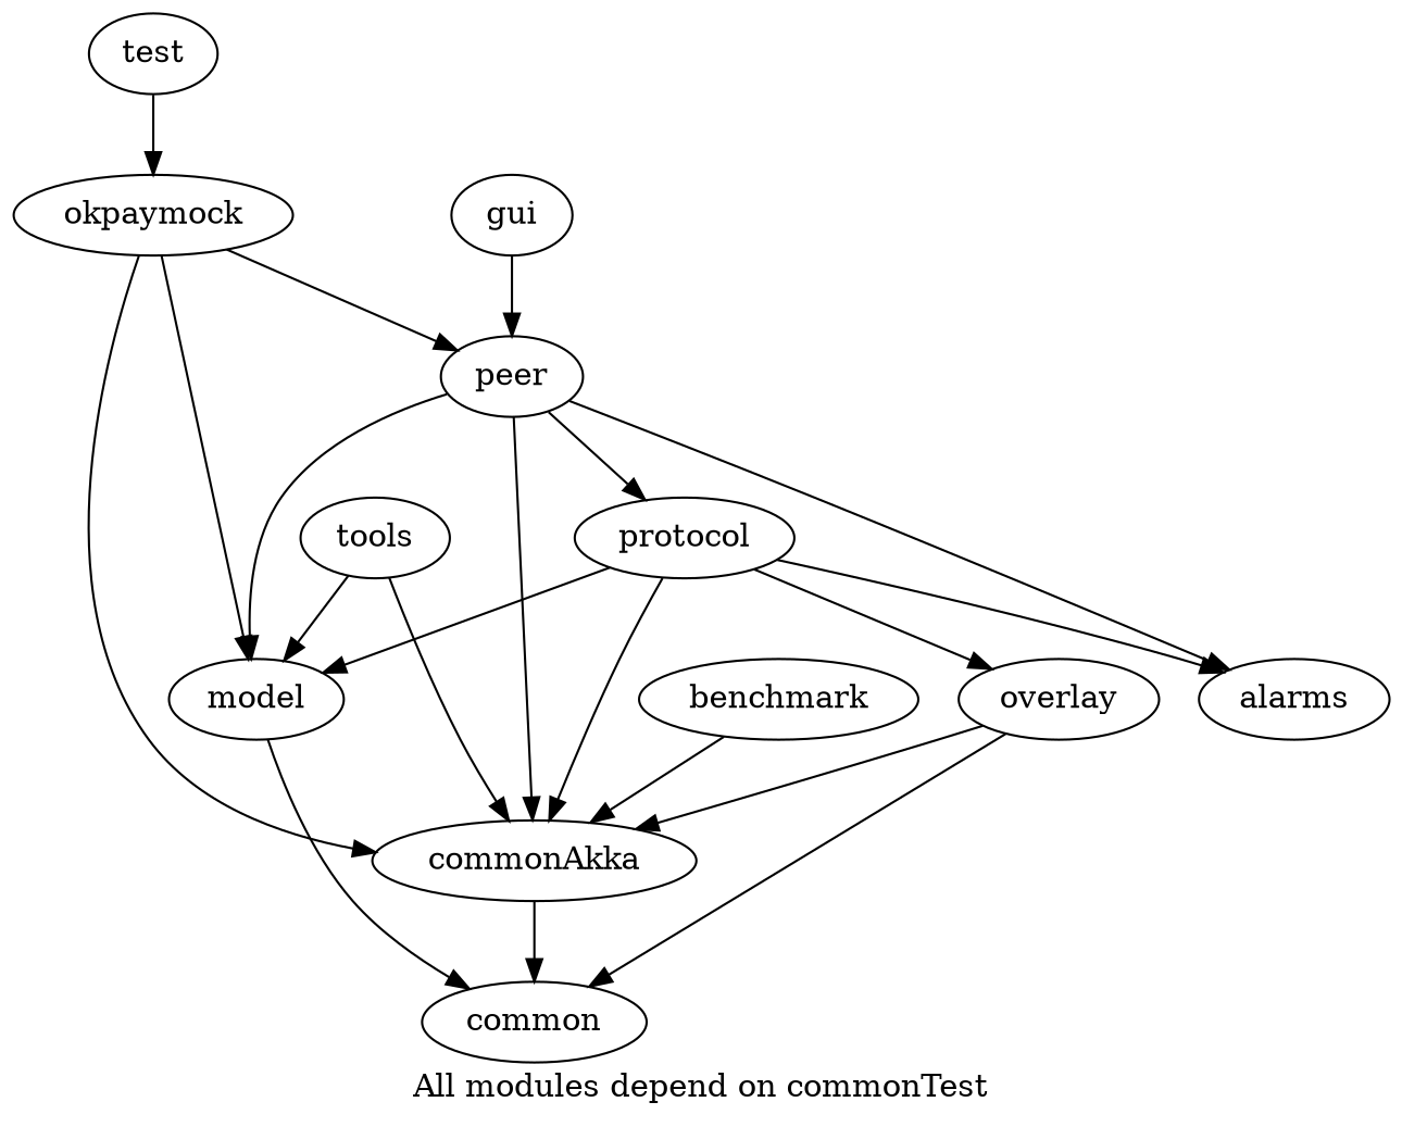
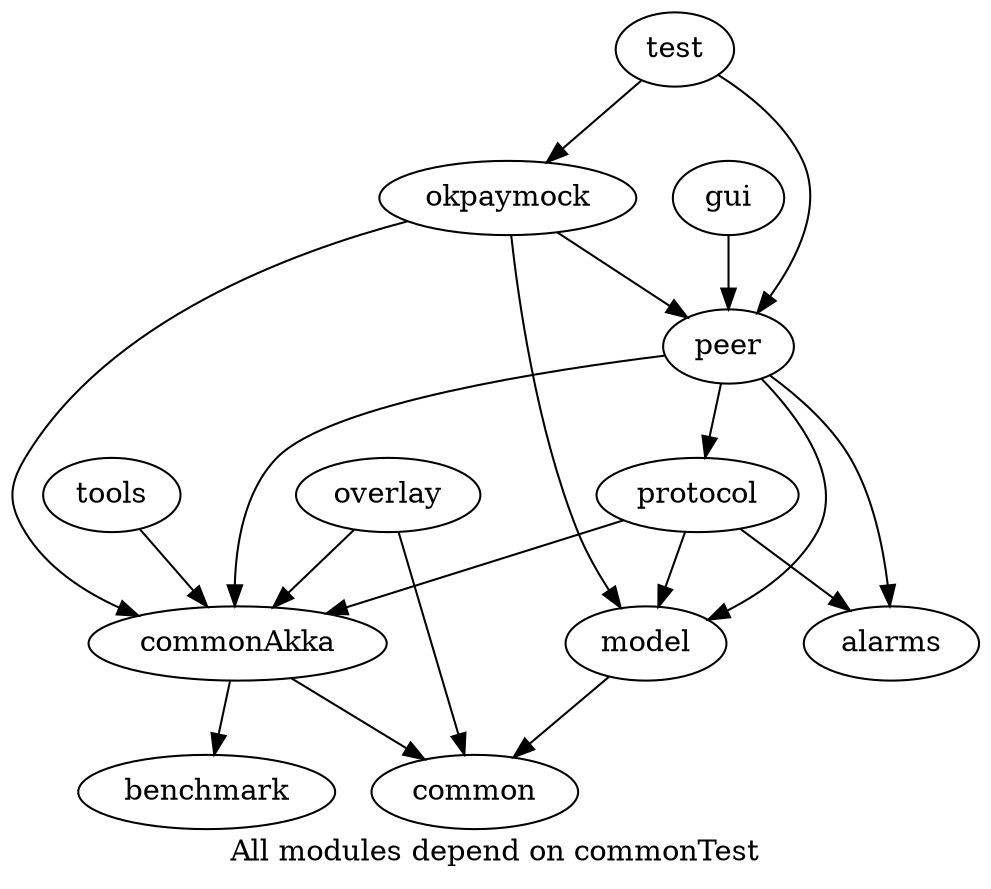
  digraph {
    label="All modules depend on commonTest"
    commonAkka
    common
    peer
    alarms
    model
    protocol
    overlay
    test
    okpaymock
    gui
    tools
    benchmark
    commonAkka -> common
    peer -> commonAkka
    peer -> alarms
    peer -> model
    peer -> protocol
    model -> common
    protocol -> commonAkka
    protocol -> alarms
    protocol -> model
-   protocol -> overlay
    overlay -> commonAkka
    overlay -> common
+   test -> peer
    test -> okpaymock
    okpaymock -> commonAkka
    okpaymock -> peer
    okpaymock -> model
    gui -> peer
    tools -> commonAkka
-   tools -> model
-   benchmark -> commonAkka
+   commonAkka -> benchmark
  }
